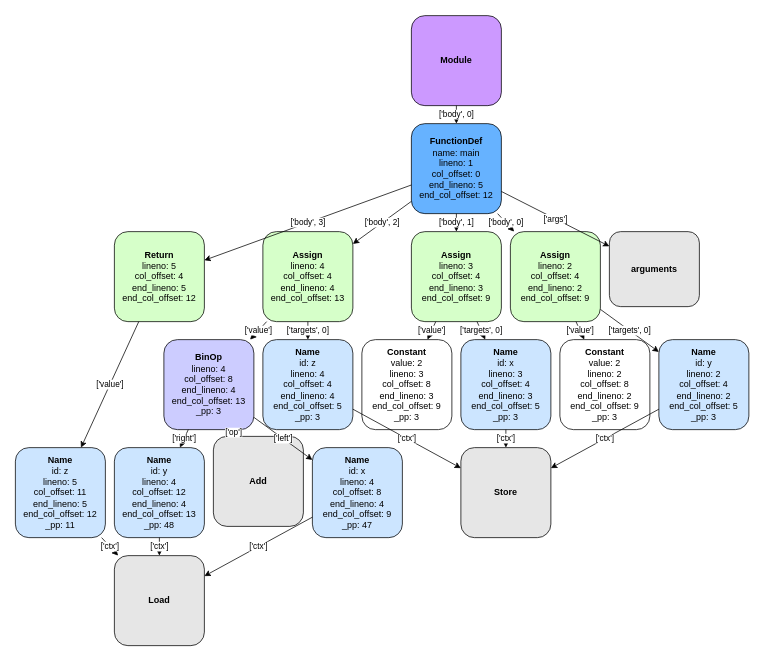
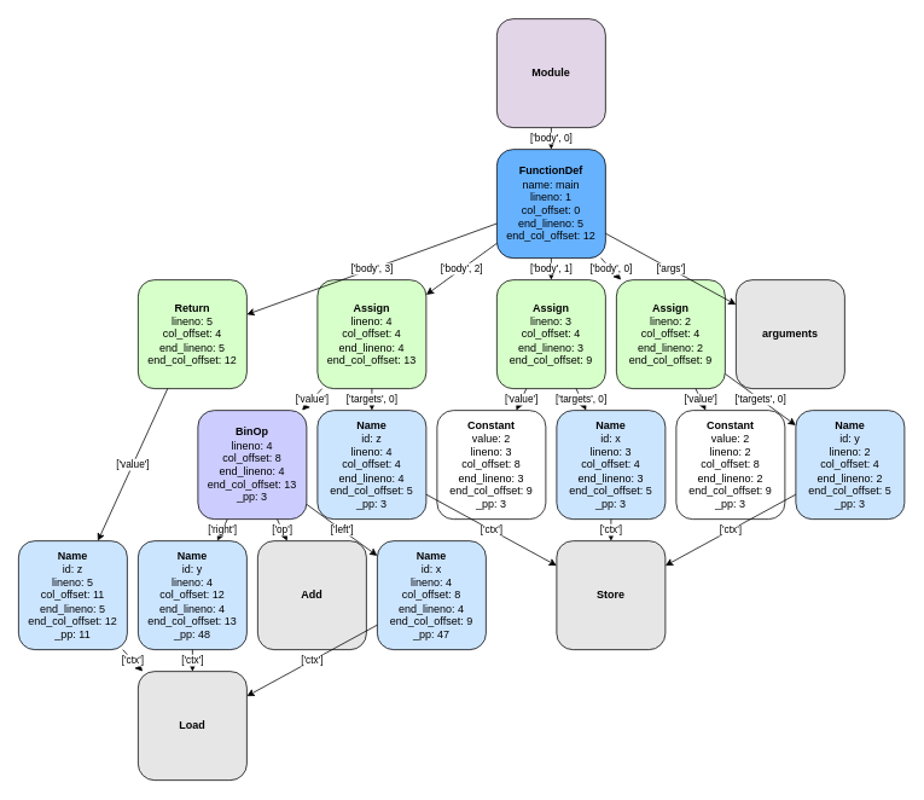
  <mxCell id="0" />
  <mxCell id="1" parent="0" />
- <mxCell id="2" value="&lt;b&gt;Module&lt;/b&gt;" style="rounded=1;whiteSpace=wrap;html=1;fillColor=#CC99FF;strokeColor=#000000;" parent="1" vertex="1"><mxGeometry x="548" y="20" width="120" height="120" as="geometry" /></mxCell>
+ <mxCell id="2" value="&lt;b&gt;Module&lt;/b&gt;" style="rounded=1;whiteSpace=wrap;html=1;fillColor=#e1d5e7;strokeColor=#000000;" parent="1" vertex="1"><mxGeometry x="548" y="20" width="120" height="120" as="geometry" /></mxCell>
  <mxCell id="3" value="&lt;b&gt;FunctionDef&lt;/b&gt;&lt;br&gt;name: main&lt;br&gt;lineno: 1&lt;br&gt;col_offset: 0&lt;br&gt;end_lineno: 5&lt;br&gt;end_col_offset: 12" style="rounded=1;whiteSpace=wrap;html=1;fillColor=#66B2FF;strokeColor=#000000;" parent="1" vertex="1"><mxGeometry x="548" y="164" width="120" height="120" as="geometry" /></mxCell>
- <mxCell id="4" value="&lt;b&gt;arguments&lt;/b&gt;" style="rounded=1;whiteSpace=wrap;html=1;fillColor=#E6E6E6;strokeColor=#000000;" parent="1" vertex="1"><mxGeometry x="812" y="308" width="120" height="100" as="geometry" /></mxCell>
+ <mxCell id="4" value="&lt;b&gt;arguments&lt;/b&gt;" style="rounded=1;whiteSpace=wrap;html=1;fillColor=#E6E6E6;strokeColor=#000000;" parent="1" vertex="1"><mxGeometry x="812" y="308" width="120" height="120" as="geometry" /></mxCell>
  <mxCell id="5" value="&lt;b&gt;Assign&lt;/b&gt;&lt;br&gt;lineno: 2&lt;br&gt;col_offset: 4&lt;br&gt;end_lineno: 2&lt;br&gt;end_col_offset: 9" style="rounded=1;whiteSpace=wrap;html=1;fillColor=#D6FFC9;strokeColor=#000000;" parent="1" vertex="1"><mxGeometry x="680" y="308" width="120" height="120" as="geometry" /></mxCell>
  <mxCell id="6" value="&lt;b&gt;Name&lt;/b&gt;&lt;br&gt;id: y&lt;br&gt;lineno: 2&lt;br&gt;col_offset: 4&lt;br&gt;end_lineno: 2&lt;br&gt;end_col_offset: 5&lt;br&gt;_pp: 3" style="rounded=1;whiteSpace=wrap;html=1;fillColor=#CCE5FF;strokeColor=#000000;" parent="1" vertex="1"><mxGeometry x="877.999" y="452" width="120" height="120" as="geometry" /></mxCell>
  <mxCell id="7" value="&lt;b&gt;Store&lt;/b&gt;" style="rounded=1;whiteSpace=wrap;html=1;fillColor=#E6E6E6;strokeColor=#000000;" parent="1" vertex="1"><mxGeometry x="614" y="596" width="120" height="120" as="geometry" /></mxCell>
  <mxCell id="8" value="&lt;b&gt;Constant&lt;/b&gt;&lt;br&gt;value: 2&lt;br&gt;lineno: 2&lt;br&gt;col_offset: 8&lt;br&gt;end_lineno: 2&lt;br&gt;end_col_offset: 9&lt;br&gt;_pp: 3" style="rounded=1;whiteSpace=wrap;html=1;fillColor=#FFFFFF;strokeColor=#000000;" parent="1" vertex="1"><mxGeometry x="746" y="452" width="120" height="120" as="geometry" /></mxCell>
  <mxCell id="9" value="&lt;b&gt;Assign&lt;/b&gt;&lt;br&gt;lineno: 3&lt;br&gt;col_offset: 4&lt;br&gt;end_lineno: 3&lt;br&gt;end_col_offset: 9" style="rounded=1;whiteSpace=wrap;html=1;fillColor=#D6FFC9;strokeColor=#000000;" parent="1" vertex="1"><mxGeometry x="548" y="308" width="120" height="120" as="geometry" /></mxCell>
  <mxCell id="10" value="&lt;b&gt;Name&lt;/b&gt;&lt;br&gt;id: x&lt;br&gt;lineno: 3&lt;br&gt;col_offset: 4&lt;br&gt;end_lineno: 3&lt;br&gt;end_col_offset: 5&lt;br&gt;_pp: 3" style="rounded=1;whiteSpace=wrap;html=1;fillColor=#CCE5FF;strokeColor=#000000;" parent="1" vertex="1"><mxGeometry x="614" y="452" width="120" height="120" as="geometry" /></mxCell>
  <mxCell id="11" value="&lt;b&gt;Constant&lt;/b&gt;&lt;br&gt;value: 2&lt;br&gt;lineno: 3&lt;br&gt;col_offset: 8&lt;br&gt;end_lineno: 3&lt;br&gt;end_col_offset: 9&lt;br&gt;_pp: 3" style="rounded=1;whiteSpace=wrap;html=1;fillColor=#FFFFFF;strokeColor=#000000;" parent="1" vertex="1"><mxGeometry x="482" y="452" width="120" height="120" as="geometry" /></mxCell>
  <mxCell id="12" value="&lt;b&gt;Assign&lt;/b&gt;&lt;br&gt;lineno: 4&lt;br&gt;col_offset: 4&lt;br&gt;end_lineno: 4&lt;br&gt;end_col_offset: 13" style="rounded=1;whiteSpace=wrap;html=1;fillColor=#D6FFC9;strokeColor=#000000;" parent="1" vertex="1"><mxGeometry x="350" y="308" width="120" height="120" as="geometry" /></mxCell>
  <mxCell id="13" value="&lt;b&gt;Name&lt;/b&gt;&lt;br&gt;id: z&lt;br&gt;lineno: 4&lt;br&gt;col_offset: 4&lt;br&gt;end_lineno: 4&lt;br&gt;end_col_offset: 5&lt;br&gt;_pp: 3" style="rounded=1;whiteSpace=wrap;html=1;fillColor=#CCE5FF;strokeColor=#000000;" parent="1" vertex="1"><mxGeometry x="350" y="452" width="120" height="120" as="geometry" /></mxCell>
  <mxCell id="14" value="&lt;b&gt;BinOp&lt;/b&gt;&lt;br&gt;lineno: 4&lt;br&gt;col_offset: 8&lt;br&gt;end_lineno: 4&lt;br&gt;end_col_offset: 13&lt;br&gt;_pp: 3" style="rounded=1;whiteSpace=wrap;html=1;fillColor=#CCCCFF;strokeColor=#000000;" parent="1" vertex="1"><mxGeometry x="218" y="452" width="120" height="120" as="geometry" /></mxCell>
  <mxCell id="15" value="&lt;b&gt;Name&lt;/b&gt;&lt;br&gt;id: x&lt;br&gt;lineno: 4&lt;br&gt;col_offset: 8&lt;br&gt;end_lineno: 4&lt;br&gt;end_col_offset: 9&lt;br&gt;_pp: 47" style="rounded=1;whiteSpace=wrap;html=1;fillColor=#CCE5FF;strokeColor=#000000;" parent="1" vertex="1"><mxGeometry x="416" y="596" width="120" height="120" as="geometry" /></mxCell>
  <mxCell id="16" value="&lt;b&gt;Load&lt;/b&gt;" style="rounded=1;whiteSpace=wrap;html=1;fillColor=#E6E6E6;strokeColor=#000000;" parent="1" vertex="1"><mxGeometry x="152" y="740" width="120" height="120" as="geometry" /></mxCell>
- <mxCell id="17" value="&lt;b&gt;Add&lt;/b&gt;" style="rounded=1;whiteSpace=wrap;html=1;fillColor=#E6E6E6;strokeColor=#000000;" parent="1" vertex="1"><mxGeometry x="284" y="581" width="120" height="120" as="geometry" /></mxCell>
+ <mxCell id="17" value="&lt;b&gt;Add&lt;/b&gt;" style="rounded=1;whiteSpace=wrap;html=1;fillColor=#E6E6E6;strokeColor=#000000;" parent="1" vertex="1"><mxGeometry x="284" y="596" width="120" height="120" as="geometry" /></mxCell>
  <mxCell id="18" value="&lt;b&gt;Name&lt;/b&gt;&lt;br&gt;id: y&lt;br&gt;lineno: 4&lt;br&gt;col_offset: 12&lt;br&gt;end_lineno: 4&lt;br&gt;end_col_offset: 13&lt;br&gt;_pp: 48" style="rounded=1;whiteSpace=wrap;html=1;fillColor=#CCE5FF;strokeColor=#000000;" parent="1" vertex="1"><mxGeometry x="152" y="596" width="120" height="120" as="geometry" /></mxCell>
  <mxCell id="19" value="&lt;b&gt;Return&lt;/b&gt;&lt;br&gt;lineno: 5&lt;br&gt;col_offset: 4&lt;br&gt;end_lineno: 5&lt;br&gt;end_col_offset: 12" style="rounded=1;whiteSpace=wrap;html=1;fillColor=#D6FFC9;strokeColor=#000000;" parent="1" vertex="1"><mxGeometry x="152" y="308" width="120" height="120" as="geometry" /></mxCell>
  <mxCell id="20" value="&lt;b&gt;Name&lt;/b&gt;&lt;br&gt;id: z&lt;br&gt;lineno: 5&lt;br&gt;col_offset: 11&lt;br&gt;end_lineno: 5&lt;br&gt;end_col_offset: 12&lt;br&gt;_pp: 11" style="rounded=1;whiteSpace=wrap;html=1;fillColor=#CCE5FF;strokeColor=#000000;" parent="1" vertex="1"><mxGeometry x="20" y="596" width="120" height="120" as="geometry" /></mxCell>
  <mxCell id="21" value="['body', 0]" style="endArrow=classic;html=1;" parent="1" source="2" target="3" edge="1"><mxGeometry width="50" height="50" relative="1" as="geometry"><mxPoint x="420" y="460" as="sourcePoint" /><mxPoint x="470" y="410" as="targetPoint" /></mxGeometry></mxCell>
  <mxCell id="22" value="['args']" style="endArrow=classic;html=1;" parent="1" source="3" target="4" edge="1"><mxGeometry width="50" height="50" relative="1" as="geometry"><mxPoint x="420" y="460" as="sourcePoint" /><mxPoint x="470" y="410" as="targetPoint" /></mxGeometry></mxCell>
  <mxCell id="23" value="['body', 0]" style="endArrow=classic;html=1;" parent="1" source="3" target="5" edge="1"><mxGeometry width="50" height="50" relative="1" as="geometry"><mxPoint x="420" y="460" as="sourcePoint" /><mxPoint x="470" y="410" as="targetPoint" /></mxGeometry></mxCell>
  <mxCell id="24" value="['targets', 0]" style="endArrow=classic;html=1;" parent="1" source="5" target="6" edge="1"><mxGeometry width="50" height="50" relative="1" as="geometry"><mxPoint x="420" y="460" as="sourcePoint" /><mxPoint x="470" y="410" as="targetPoint" /></mxGeometry></mxCell>
  <mxCell id="25" value="['ctx']" style="endArrow=classic;html=1;" parent="1" source="6" target="7" edge="1"><mxGeometry width="50" height="50" relative="1" as="geometry"><mxPoint x="420" y="460" as="sourcePoint" /><mxPoint x="470" y="410" as="targetPoint" /></mxGeometry></mxCell>
  <mxCell id="26" value="['value']" style="endArrow=classic;html=1;" parent="1" source="5" target="8" edge="1"><mxGeometry width="50" height="50" relative="1" as="geometry"><mxPoint x="420" y="460" as="sourcePoint" /><mxPoint x="470" y="410" as="targetPoint" /></mxGeometry></mxCell>
  <mxCell id="27" value="['body', 1]" style="endArrow=classic;html=1;" parent="1" source="3" target="9" edge="1"><mxGeometry width="50" height="50" relative="1" as="geometry"><mxPoint x="420" y="460" as="sourcePoint" /><mxPoint x="470" y="410" as="targetPoint" /></mxGeometry></mxCell>
  <mxCell id="28" value="['targets', 0]" style="endArrow=classic;html=1;" parent="1" source="9" target="10" edge="1"><mxGeometry width="50" height="50" relative="1" as="geometry"><mxPoint x="420" y="460" as="sourcePoint" /><mxPoint x="470" y="410" as="targetPoint" /></mxGeometry></mxCell>
  <mxCell id="29" value="['ctx']" style="endArrow=classic;html=1;" parent="1" source="10" target="7" edge="1"><mxGeometry width="50" height="50" relative="1" as="geometry"><mxPoint x="420" y="460" as="sourcePoint" /><mxPoint x="470" y="410" as="targetPoint" /></mxGeometry></mxCell>
  <mxCell id="30" value="['value']" style="endArrow=classic;html=1;" parent="1" source="9" target="11" edge="1"><mxGeometry width="50" height="50" relative="1" as="geometry"><mxPoint x="420" y="460" as="sourcePoint" /><mxPoint x="470" y="410" as="targetPoint" /></mxGeometry></mxCell>
  <mxCell id="31" value="['body', 2]" style="endArrow=classic;html=1;" parent="1" source="3" target="12" edge="1"><mxGeometry width="50" height="50" relative="1" as="geometry"><mxPoint x="420" y="460" as="sourcePoint" /><mxPoint x="470" y="410" as="targetPoint" /></mxGeometry></mxCell>
  <mxCell id="32" value="['targets', 0]" style="endArrow=classic;html=1;" parent="1" source="12" target="13" edge="1"><mxGeometry width="50" height="50" relative="1" as="geometry"><mxPoint x="420" y="460" as="sourcePoint" /><mxPoint x="470" y="410" as="targetPoint" /></mxGeometry></mxCell>
  <mxCell id="33" value="['ctx']" style="endArrow=classic;html=1;" parent="1" source="13" target="7" edge="1"><mxGeometry width="50" height="50" relative="1" as="geometry"><mxPoint x="420" y="460" as="sourcePoint" /><mxPoint x="470" y="410" as="targetPoint" /></mxGeometry></mxCell>
  <mxCell id="34" value="['value']" style="endArrow=classic;html=1;" parent="1" source="12" target="14" edge="1"><mxGeometry width="50" height="50" relative="1" as="geometry"><mxPoint x="420" y="460" as="sourcePoint" /><mxPoint x="470" y="410" as="targetPoint" /></mxGeometry></mxCell>
  <mxCell id="35" value="['left']" style="endArrow=classic;html=1;" parent="1" source="14" target="15" edge="1"><mxGeometry width="50" height="50" relative="1" as="geometry"><mxPoint x="420" y="460" as="sourcePoint" /><mxPoint x="470" y="410" as="targetPoint" /></mxGeometry></mxCell>
  <mxCell id="36" value="['ctx']" style="endArrow=classic;html=1;" parent="1" source="15" target="16" edge="1"><mxGeometry width="50" height="50" relative="1" as="geometry"><mxPoint x="420" y="460" as="sourcePoint" /><mxPoint x="470" y="410" as="targetPoint" /></mxGeometry></mxCell>
  <mxCell id="37" value="['op']" style="endArrow=classic;html=1;" parent="1" source="14" target="17" edge="1"><mxGeometry width="50" height="50" relative="1" as="geometry"><mxPoint x="420" y="460" as="sourcePoint" /><mxPoint x="470" y="410" as="targetPoint" /></mxGeometry></mxCell>
  <mxCell id="38" value="['right']" style="endArrow=classic;html=1;" parent="1" source="14" target="18" edge="1"><mxGeometry width="50" height="50" relative="1" as="geometry"><mxPoint x="420" y="460" as="sourcePoint" /><mxPoint x="470" y="410" as="targetPoint" /></mxGeometry></mxCell>
  <mxCell id="39" value="['ctx']" style="endArrow=classic;html=1;" parent="1" source="18" target="16" edge="1"><mxGeometry width="50" height="50" relative="1" as="geometry"><mxPoint x="420" y="460" as="sourcePoint" /><mxPoint x="470" y="410" as="targetPoint" /></mxGeometry></mxCell>
  <mxCell id="40" value="['body', 3]" style="endArrow=classic;html=1;" parent="1" source="3" target="19" edge="1"><mxGeometry width="50" height="50" relative="1" as="geometry"><mxPoint x="420" y="460" as="sourcePoint" /><mxPoint x="470" y="410" as="targetPoint" /></mxGeometry></mxCell>
  <mxCell id="41" value="['value']" style="endArrow=classic;html=1;" parent="1" source="19" target="20" edge="1"><mxGeometry width="50" height="50" relative="1" as="geometry"><mxPoint x="420" y="460" as="sourcePoint" /><mxPoint x="470" y="410" as="targetPoint" /></mxGeometry></mxCell>
  <mxCell id="42" value="['ctx']" style="endArrow=classic;html=1;" parent="1" source="20" target="16" edge="1"><mxGeometry width="50" height="50" relative="1" as="geometry"><mxPoint x="420" y="460" as="sourcePoint" /><mxPoint x="470" y="410" as="targetPoint" /></mxGeometry></mxCell>
